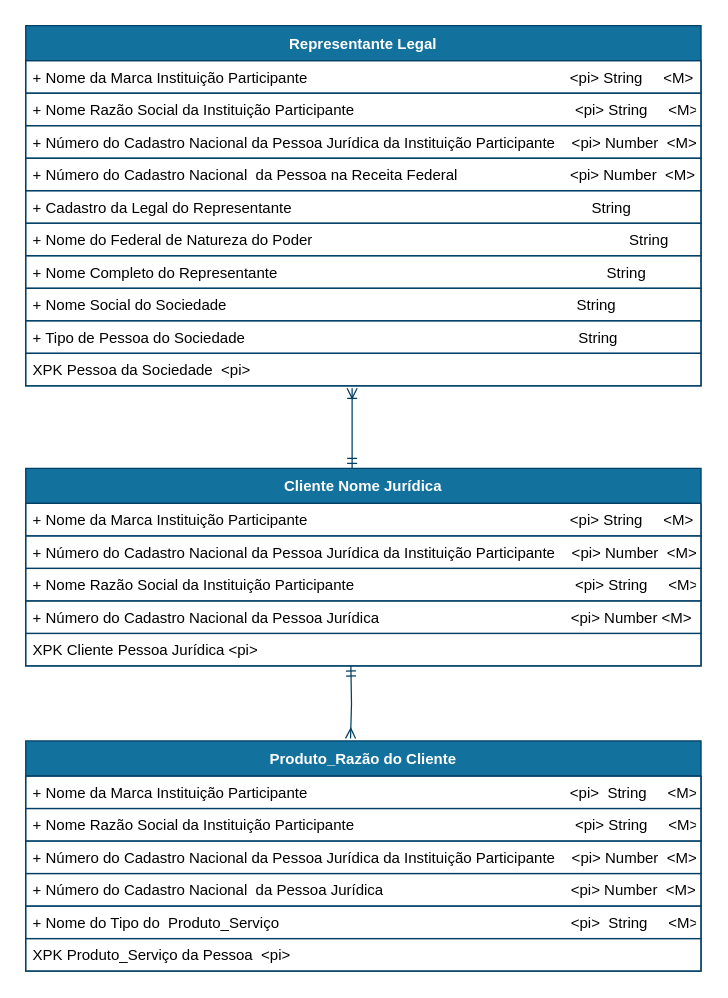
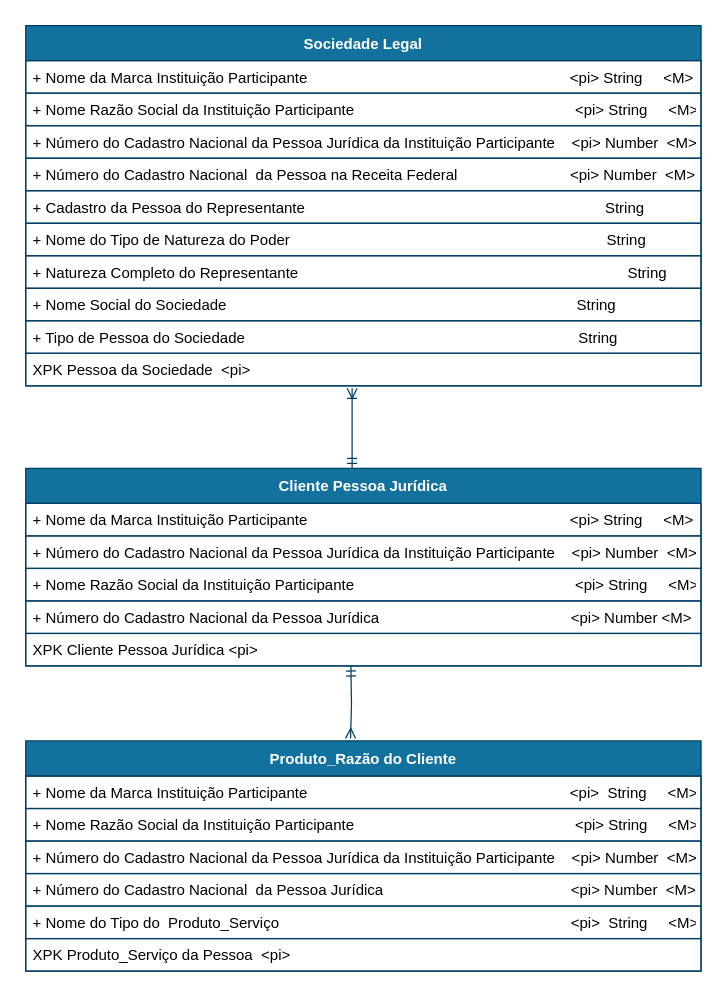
  <mxCell id="0" />
  <mxCell id="1" parent="0" />
- <mxCell id="2" value="Cliente Nome Jurídica" style="swimlane;fontStyle=1;childLayout=stackLayout;horizontal=1;startSize=28;horizontalStack=0;resizeParent=1;resizeParentMax=0;resizeLast=0;collapsible=1;marginBottom=0;rounded=0;shadow=0;comic=0;sketch=0;align=center;html=0;autosize=1;fillColor=#13719E;strokeColor=#003F66;fontColor=#FFFFFF;" parent="1" vertex="1"><mxGeometry x="20" y="374" width="540" height="158" as="geometry" /></mxCell>
+ <mxCell id="2" value="Cliente Pessoa Jurídica" style="swimlane;fontStyle=1;childLayout=stackLayout;horizontal=1;startSize=28;horizontalStack=0;resizeParent=1;resizeParentMax=0;resizeLast=0;collapsible=1;marginBottom=0;rounded=0;shadow=0;comic=0;sketch=0;align=center;html=0;autosize=1;fillColor=#13719E;strokeColor=#003F66;fontColor=#FFFFFF;" parent="1" vertex="1"><mxGeometry x="20" y="374" width="540" height="158" as="geometry" /></mxCell>
  <mxCell id="3" value="+ Nome da Marca Instituição Participante                                                               &lt;pi&gt; String     &lt;M&gt;" style="text;fillColor=none;align=left;verticalAlign=top;spacingLeft=4;spacingRight=4;overflow=hidden;rotatable=0;points=[[0,0.5],[1,0.5]];portConstraint=eastwest;strokeColor=#003F66;" parent="2" vertex="1"><mxGeometry y="28" width="540" height="26" as="geometry" /></mxCell>
  <mxCell id="4" value="+ Número do Cadastro Nacional da Pessoa Jurídica da Instituição Participante    &lt;pi&gt; Number  &lt;M&gt;" style="text;fillColor=none;align=left;verticalAlign=top;spacingLeft=4;spacingRight=4;overflow=hidden;rotatable=0;points=[[0,0.5],[1,0.5]];portConstraint=eastwest;strokeColor=#003F66;" parent="2" vertex="1"><mxGeometry y="54" width="540" height="26" as="geometry" /></mxCell>
  <mxCell id="5" value="+ Nome Razão Social da Instituição Participante                                                     &lt;pi&gt; String     &lt;M&gt;" style="text;fillColor=none;align=left;verticalAlign=top;spacingLeft=4;spacingRight=4;overflow=hidden;rotatable=0;points=[[0,0.5],[1,0.5]];portConstraint=eastwest;strokeColor=#003F66;" parent="2" vertex="1"><mxGeometry y="80" width="540" height="26" as="geometry" /></mxCell>
  <mxCell id="6" value="+ Número do Cadastro Nacional da Pessoa Jurídica                                              &lt;pi&gt; Number &lt;M&gt;" style="text;fillColor=none;align=left;verticalAlign=top;spacingLeft=4;spacingRight=4;overflow=hidden;rotatable=0;points=[[0,0.5],[1,0.5]];portConstraint=eastwest;strokeColor=#003F66;" parent="2" vertex="1"><mxGeometry y="106" width="540" height="26" as="geometry" /></mxCell>
  <mxCell id="7" value="XPK Cliente Pessoa Jurídica &lt;pi&gt;" style="text;fillColor=none;align=left;verticalAlign=top;spacingLeft=4;spacingRight=4;overflow=hidden;rotatable=0;points=[[0,0.5],[1,0.5]];portConstraint=eastwest;strokeColor=#003F66;" parent="2" vertex="1"><mxGeometry y="132" width="540" height="26" as="geometry" /></mxCell>
- <mxCell id="8" value="Representante Legal" style="swimlane;fontStyle=1;childLayout=stackLayout;horizontal=1;startSize=28;horizontalStack=0;resizeParent=1;resizeParentMax=0;resizeLast=0;collapsible=1;marginBottom=0;rounded=0;shadow=0;comic=0;sketch=0;align=center;html=0;autosize=1;fillColor=#13719E;strokeColor=#003F66;fontColor=#FFFFFF;" parent="1" vertex="1"><mxGeometry x="20" y="20" width="540" height="288" as="geometry" /></mxCell>
+ <mxCell id="8" value="Sociedade Legal" style="swimlane;fontStyle=1;childLayout=stackLayout;horizontal=1;startSize=28;horizontalStack=0;resizeParent=1;resizeParentMax=0;resizeLast=0;collapsible=1;marginBottom=0;rounded=0;shadow=0;comic=0;sketch=0;align=center;html=0;autosize=1;fillColor=#13719E;strokeColor=#003F66;fontColor=#FFFFFF;" parent="1" vertex="1"><mxGeometry x="20" y="20" width="540" height="288" as="geometry" /></mxCell>
  <mxCell id="9" value="+ Nome da Marca Instituição Participante                                                               &lt;pi&gt; String     &lt;M&gt;" style="text;fillColor=none;align=left;verticalAlign=top;spacingLeft=4;spacingRight=4;overflow=hidden;rotatable=0;points=[[0,0.5],[1,0.5]];portConstraint=eastwest;strokeColor=#003F66;" parent="8" vertex="1"><mxGeometry y="28" width="540" height="26" as="geometry" /></mxCell>
  <mxCell id="10" value="+ Nome Razão Social da Instituição Participante                                                     &lt;pi&gt; String     &lt;M&gt;" style="text;fillColor=none;align=left;verticalAlign=top;spacingLeft=4;spacingRight=4;overflow=hidden;rotatable=0;points=[[0,0.5],[1,0.5]];portConstraint=eastwest;strokeColor=#003F66;" parent="8" vertex="1"><mxGeometry y="54" width="540" height="26" as="geometry" /></mxCell>
  <mxCell id="11" value="+ Número do Cadastro Nacional da Pessoa Jurídica da Instituição Participante    &lt;pi&gt; Number  &lt;M&gt;" style="text;fillColor=none;align=left;verticalAlign=top;spacingLeft=4;spacingRight=4;overflow=hidden;rotatable=0;points=[[0,0.5],[1,0.5]];portConstraint=eastwest;strokeColor=#003F66;" parent="8" vertex="1"><mxGeometry y="80" width="540" height="26" as="geometry" /></mxCell>
  <mxCell id="12" value="+ Número do Cadastro Nacional  da Pessoa na Receita Federal                           &lt;pi&gt; Number  &lt;M&gt;" style="text;fillColor=none;align=left;verticalAlign=top;spacingLeft=4;spacingRight=4;overflow=hidden;rotatable=0;points=[[0,0.5],[1,0.5]];portConstraint=eastwest;strokeColor=#003F66;" parent="8" vertex="1"><mxGeometry y="106" width="540" height="26" as="geometry" /></mxCell>
- <mxCell id="13" value="+ Cadastro da Legal do Representante                                                                        String" style="text;fillColor=none;align=left;verticalAlign=top;spacingLeft=4;spacingRight=4;overflow=hidden;rotatable=0;points=[[0,0.5],[1,0.5]];portConstraint=eastwest;strokeColor=#003F66;" parent="8" vertex="1"><mxGeometry y="132" width="540" height="26" as="geometry" /></mxCell>
- <mxCell id="14" value="+ Nome do Federal de Natureza do Poder                                                                            String" style="text;fillColor=none;align=left;verticalAlign=top;spacingLeft=4;spacingRight=4;overflow=hidden;rotatable=0;points=[[0,0.5],[1,0.5]];portConstraint=eastwest;strokeColor=#003F66;" parent="8" vertex="1"><mxGeometry y="158" width="540" height="26" as="geometry" /></mxCell>
- <mxCell id="15" value="+ Nome Completo do Representante                                                                               String" style="text;fillColor=none;align=left;verticalAlign=top;spacingLeft=4;spacingRight=4;overflow=hidden;rotatable=0;points=[[0,0.5],[1,0.5]];portConstraint=eastwest;strokeColor=#003F66;" parent="8" vertex="1"><mxGeometry y="184" width="540" height="26" as="geometry" /></mxCell>
+ <mxCell id="13" value="+ Cadastro da Pessoa do Representante                                                                        String" style="text;fillColor=none;align=left;verticalAlign=top;spacingLeft=4;spacingRight=4;overflow=hidden;rotatable=0;points=[[0,0.5],[1,0.5]];portConstraint=eastwest;strokeColor=#003F66;" parent="8" vertex="1"><mxGeometry y="132" width="540" height="26" as="geometry" /></mxCell>
+ <mxCell id="14" value="+ Nome do Tipo de Natureza do Poder                                                                            String" style="text;fillColor=none;align=left;verticalAlign=top;spacingLeft=4;spacingRight=4;overflow=hidden;rotatable=0;points=[[0,0.5],[1,0.5]];portConstraint=eastwest;strokeColor=#003F66;" parent="8" vertex="1"><mxGeometry y="158" width="540" height="26" as="geometry" /></mxCell>
+ <mxCell id="15" value="+ Natureza Completo do Representante                                                                               String" style="text;fillColor=none;align=left;verticalAlign=top;spacingLeft=4;spacingRight=4;overflow=hidden;rotatable=0;points=[[0,0.5],[1,0.5]];portConstraint=eastwest;strokeColor=#003F66;" parent="8" vertex="1"><mxGeometry y="184" width="540" height="26" as="geometry" /></mxCell>
  <mxCell id="16" value="+ Nome Social do Sociedade                                                                                    String" style="text;fillColor=none;align=left;verticalAlign=top;spacingLeft=4;spacingRight=4;overflow=hidden;rotatable=0;points=[[0,0.5],[1,0.5]];portConstraint=eastwest;strokeColor=#003F66;" vertex="1" parent="8"><mxGeometry y="210" width="540" height="26" as="geometry" /></mxCell>
  <mxCell id="17" value="+ Tipo de Pessoa do Sociedade                                                                                String " style="text;fillColor=none;align=left;verticalAlign=top;spacingLeft=4;spacingRight=4;overflow=hidden;rotatable=0;points=[[0,0.5],[1,0.5]];portConstraint=eastwest;strokeColor=#003F66;" parent="8" vertex="1"><mxGeometry y="236" width="540" height="26" as="geometry" /></mxCell>
  <mxCell id="18" value="XPK Pessoa da Sociedade  &lt;pi&gt;" style="text;fillColor=none;align=left;verticalAlign=top;spacingLeft=4;spacingRight=4;overflow=hidden;rotatable=0;points=[[0,0.5],[1,0.5]];portConstraint=eastwest;strokeColor=#003F66;" parent="8" vertex="1"><mxGeometry y="262" width="540" height="26" as="geometry" /></mxCell>
  <mxCell id="19" value="Produto_Razão do Cliente" style="swimlane;fontStyle=1;childLayout=stackLayout;horizontal=1;startSize=28;horizontalStack=0;resizeParent=1;resizeParentMax=0;resizeLast=0;collapsible=1;marginBottom=0;rounded=0;shadow=0;comic=0;sketch=0;align=center;html=0;autosize=1;fillColor=#13719E;strokeColor=#003F66;fontColor=#FFFFFF;" parent="1" vertex="1"><mxGeometry x="20" y="592" width="540" height="184" as="geometry" /></mxCell>
  <mxCell id="20" value="+ Nome da Marca Instituição Participante                                                               &lt;pi&gt;  String     &lt;M&gt;" style="text;fillColor=none;align=left;verticalAlign=top;spacingLeft=4;spacingRight=4;overflow=hidden;rotatable=0;points=[[0,0.5],[1,0.5]];portConstraint=eastwest;strokeColor=#003F66;" parent="19" vertex="1"><mxGeometry y="28" width="540" height="26" as="geometry" /></mxCell>
  <mxCell id="21" value="+ Nome Razão Social da Instituição Participante                                                     &lt;pi&gt; String     &lt;M&gt;" style="text;fillColor=none;align=left;verticalAlign=top;spacingLeft=4;spacingRight=4;overflow=hidden;rotatable=0;points=[[0,0.5],[1,0.5]];portConstraint=eastwest;strokeColor=#003F66;" parent="19" vertex="1"><mxGeometry y="54" width="540" height="26" as="geometry" /></mxCell>
  <mxCell id="22" value="+ Número do Cadastro Nacional da Pessoa Jurídica da Instituição Participante    &lt;pi&gt; Number  &lt;M&gt;" style="text;fillColor=none;align=left;verticalAlign=top;spacingLeft=4;spacingRight=4;overflow=hidden;rotatable=0;points=[[0,0.5],[1,0.5]];portConstraint=eastwest;strokeColor=#003F66;" parent="19" vertex="1"><mxGeometry y="80" width="540" height="26" as="geometry" /></mxCell>
  <mxCell id="23" value="+ Número do Cadastro Nacional  da Pessoa Jurídica                                             &lt;pi&gt; Number  &lt;M&gt;" style="text;fillColor=none;align=left;verticalAlign=top;spacingLeft=4;spacingRight=4;overflow=hidden;rotatable=0;points=[[0,0.5],[1,0.5]];portConstraint=eastwest;strokeColor=#003F66;" parent="19" vertex="1"><mxGeometry y="106" width="540" height="26" as="geometry" /></mxCell>
  <mxCell id="24" value="+ Nome do Tipo do  Produto_Serviço                                                                      &lt;pi&gt;  String     &lt;M&gt;" style="text;fillColor=none;align=left;verticalAlign=top;spacingLeft=4;spacingRight=4;overflow=hidden;rotatable=0;points=[[0,0.5],[1,0.5]];portConstraint=eastwest;strokeColor=#003F66;" parent="19" vertex="1"><mxGeometry y="132" width="540" height="26" as="geometry" /></mxCell>
  <mxCell id="25" value="XPK Produto_Serviço da Pessoa  &lt;pi&gt;" style="text;fillColor=none;align=left;verticalAlign=top;spacingLeft=4;spacingRight=4;overflow=hidden;rotatable=0;points=[[0,0.5],[1,0.5]];portConstraint=eastwest;strokeColor=#003F66;" parent="19" vertex="1"><mxGeometry y="158" width="540" height="26" as="geometry" /></mxCell>
  <mxCell id="26" value="" style="edgeStyle=orthogonalEdgeStyle;rounded=0;orthogonalLoop=1;jettySize=auto;html=1;startArrow=ERmandOne;startFill=0;endArrow=ERmany;endFill=0;strokeColor=#003F66;entryX=0.481;entryY=-0.011;entryDx=0;entryDy=0;entryPerimeter=0;" parent="1" target="19" edge="1"><mxGeometry relative="1" as="geometry"><mxPoint x="280" y="532" as="sourcePoint" /><mxPoint x="280" y="582" as="targetPoint" /><Array as="points" /></mxGeometry></mxCell>
  <mxCell id="27" value="" style="edgeStyle=orthogonalEdgeStyle;rounded=0;orthogonalLoop=1;jettySize=auto;html=1;startArrow=ERmandOne;startFill=0;endArrow=ERoneToMany;endFill=0;strokeColor=#003F66;" parent="1" edge="1"><mxGeometry relative="1" as="geometry"><mxPoint x="281" y="374" as="sourcePoint" /><mxPoint x="281" y="310" as="targetPoint" /><Array as="points"><mxPoint x="281" y="370" /><mxPoint x="281" y="370" /></Array></mxGeometry></mxCell>
